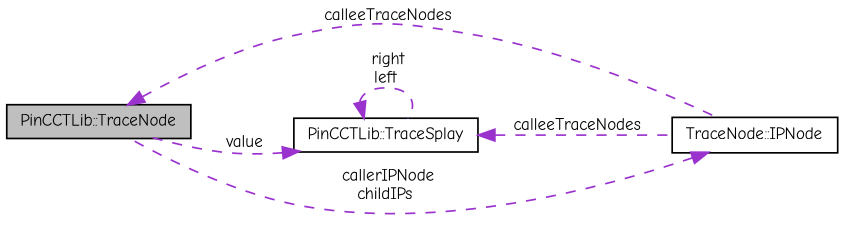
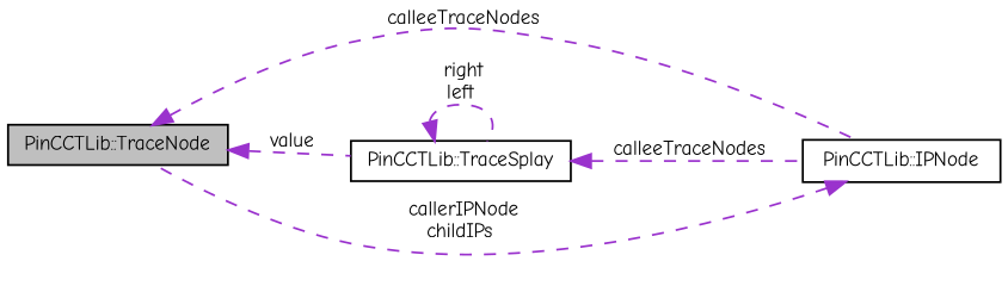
  digraph {
    fontname="Comic Neue"
    rankdir=LR
    node [color=black fillcolor=white fontname="Comic Neue" fontsize=10 shape=record style=filled]
    edge [color=darkorchid3 dir=back fontname="Comic Neue" fontsize=10 labelfontname=Helvetica labelfontsize=10 style=dashed]
    n1 [fillcolor=grey75 fontcolor=black height=0.2 label="PinCCTLib::TraceNode" width=0.4]
-   n2 [height=0.2 label="TraceNode::IPNode" width=0.4]
+   n2 [height=0.2 label="PinCCTLib::IPNode" width=0.4]
    n3 [height=0.2 label="PinCCTLib::TraceSplay" width=0.4]
    n1 -> n2 [label=" calleeTraceNodes"]
-   n3 -> n1 [label=" value"]
+   n1 -> n3 [label=" value"]
    n2 -> n1 [label=" callerIPNode\nchildIPs"]
    n3 -> n2 [label=" calleeTraceNodes"]
    n3 -> n3 [label=" right\nleft"]
  }
